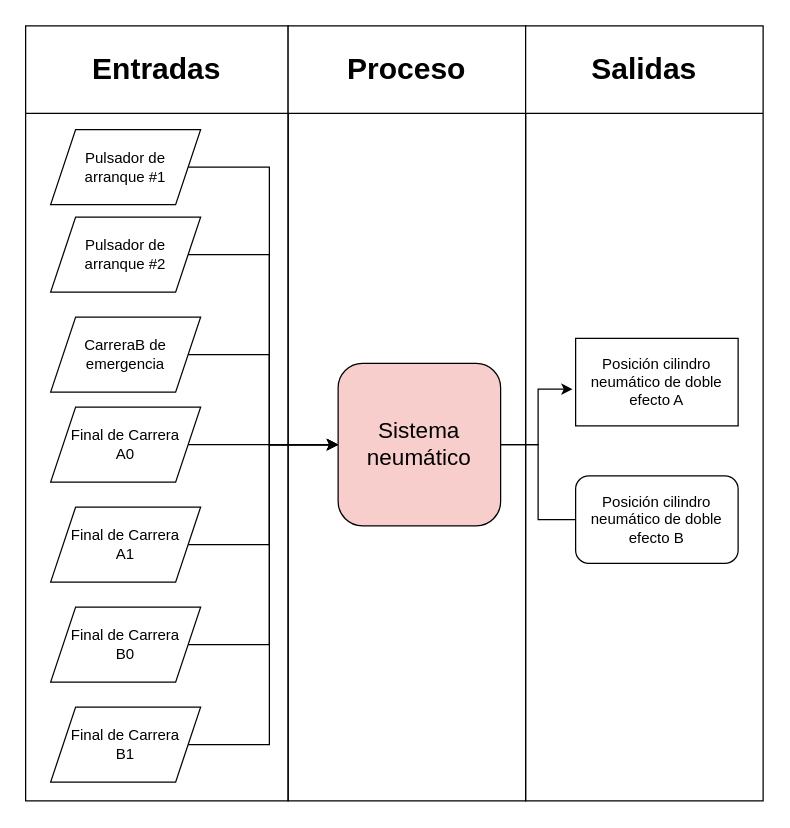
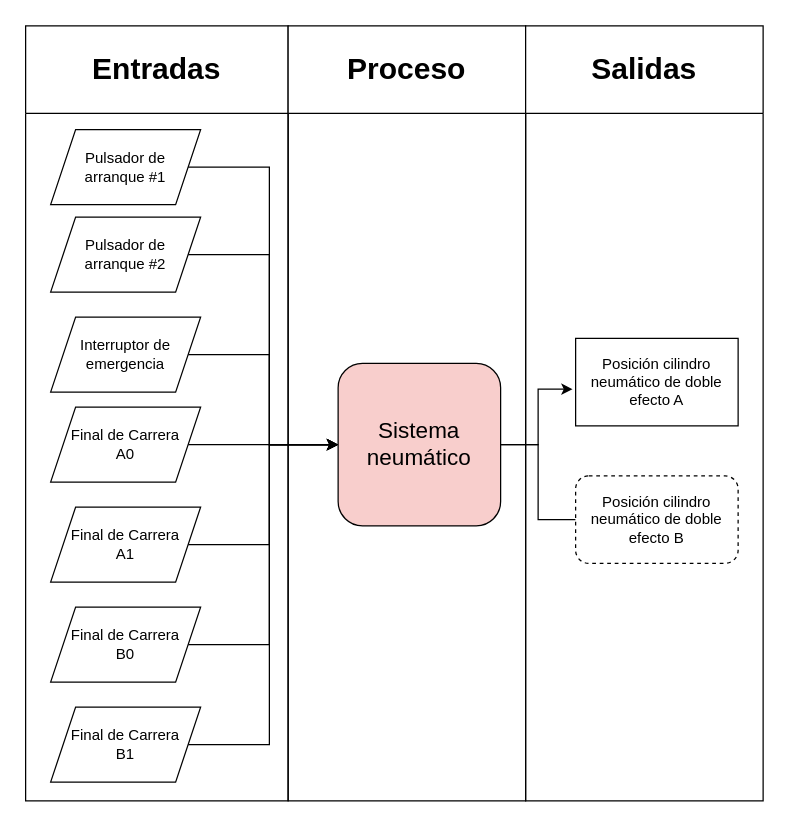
  <mxCell id="0" />
  <mxCell id="1" parent="0" />
  <mxCell id="2" style="edgeStyle=orthogonalEdgeStyle;rounded=0;orthogonalLoop=1;jettySize=auto;html=1;entryX=0;entryY=0.5;entryDx=0;entryDy=0;" edge="1" parent="1" source="3" target="18"><mxGeometry relative="1" as="geometry" /></mxCell>
  <mxCell id="3" value="Final de Carrera&lt;br style=&quot;border-color: var(--border-color);&quot;&gt;A0" style="shape=parallelogram;perimeter=parallelogramPerimeter;whiteSpace=wrap;html=1;fixedSize=1;" vertex="1" parent="1"><mxGeometry x="40" y="325" width="120" height="60" as="geometry" /></mxCell>
  <mxCell id="4" style="edgeStyle=orthogonalEdgeStyle;rounded=0;orthogonalLoop=1;jettySize=auto;html=1;entryX=0;entryY=0.5;entryDx=0;entryDy=0;" edge="1" parent="1" source="5" target="18"><mxGeometry relative="1" as="geometry" /></mxCell>
  <mxCell id="5" value="Final de Carrera &lt;br&gt;A1" style="shape=parallelogram;perimeter=parallelogramPerimeter;whiteSpace=wrap;html=1;fixedSize=1;" vertex="1" parent="1"><mxGeometry x="40" y="405" width="120" height="60" as="geometry" /></mxCell>
  <mxCell id="6" style="edgeStyle=orthogonalEdgeStyle;rounded=0;orthogonalLoop=1;jettySize=auto;html=1;entryX=0;entryY=0.5;entryDx=0;entryDy=0;" edge="1" parent="1" source="7" target="18"><mxGeometry relative="1" as="geometry" /></mxCell>
  <mxCell id="7" value="Final de Carrera&lt;br style=&quot;border-color: var(--border-color);&quot;&gt;B0" style="shape=parallelogram;perimeter=parallelogramPerimeter;whiteSpace=wrap;html=1;fixedSize=1;" vertex="1" parent="1"><mxGeometry x="40" y="485" width="120" height="60" as="geometry" /></mxCell>
  <mxCell id="8" style="edgeStyle=orthogonalEdgeStyle;rounded=0;orthogonalLoop=1;jettySize=auto;html=1;entryX=0;entryY=0.5;entryDx=0;entryDy=0;" edge="1" parent="1" source="9" target="18"><mxGeometry relative="1" as="geometry" /></mxCell>
  <mxCell id="9" value="Final de Carrera&lt;br style=&quot;border-color: var(--border-color);&quot;&gt;B1" style="shape=parallelogram;perimeter=parallelogramPerimeter;whiteSpace=wrap;html=1;fixedSize=1;" vertex="1" parent="1"><mxGeometry x="40" y="565" width="120" height="60" as="geometry" /></mxCell>
  <mxCell id="10" style="edgeStyle=orthogonalEdgeStyle;rounded=0;orthogonalLoop=1;jettySize=auto;html=1;entryX=0;entryY=0.5;entryDx=0;entryDy=0;" edge="1" parent="1" source="11" target="18"><mxGeometry relative="1" as="geometry" /></mxCell>
  <mxCell id="11" value="Pulsador de &lt;br&gt;arranque #1" style="shape=parallelogram;perimeter=parallelogramPerimeter;whiteSpace=wrap;html=1;fixedSize=1;" vertex="1" parent="1"><mxGeometry x="40" y="103" width="120" height="60" as="geometry" /></mxCell>
  <mxCell id="12" style="edgeStyle=orthogonalEdgeStyle;rounded=0;orthogonalLoop=1;jettySize=auto;html=1;entryX=0;entryY=0.5;entryDx=0;entryDy=0;endArrow=open;" edge="1" parent="1" source="13" target="18"><mxGeometry relative="1" as="geometry" /></mxCell>
  <mxCell id="13" value="Pulsador de&lt;br style=&quot;border-color: var(--border-color);&quot;&gt;arranque #2" style="shape=parallelogram;perimeter=parallelogramPerimeter;whiteSpace=wrap;html=1;fixedSize=1;" vertex="1" parent="1"><mxGeometry x="40" y="173" width="120" height="60" as="geometry" /></mxCell>
  <mxCell id="14" style="edgeStyle=orthogonalEdgeStyle;rounded=0;orthogonalLoop=1;jettySize=auto;html=1;entryX=0;entryY=0.5;entryDx=0;entryDy=0;" edge="1" parent="1" source="15" target="18"><mxGeometry relative="1" as="geometry" /></mxCell>
- <mxCell id="15" value="CarreraB de emergencia" style="shape=parallelogram;perimeter=parallelogramPerimeter;whiteSpace=wrap;html=1;fixedSize=1;" vertex="1" parent="1"><mxGeometry x="40" y="253" width="120" height="60" as="geometry" /></mxCell>
+ <mxCell id="15" value="Interruptor de emergencia" style="shape=parallelogram;perimeter=parallelogramPerimeter;whiteSpace=wrap;html=1;fixedSize=1;" vertex="1" parent="1"><mxGeometry x="40" y="253" width="120" height="60" as="geometry" /></mxCell>
  <mxCell id="16" style="edgeStyle=orthogonalEdgeStyle;rounded=0;orthogonalLoop=1;jettySize=auto;html=1;entryX=-0.019;entryY=0.58;entryDx=0;entryDy=0;entryPerimeter=0;" edge="1" parent="1" source="18" target="19"><mxGeometry relative="1" as="geometry" /></mxCell>
  <mxCell id="17" style="edgeStyle=orthogonalEdgeStyle;rounded=0;orthogonalLoop=1;jettySize=auto;html=1;entryX=0;entryY=0.5;entryDx=0;entryDy=0;endArrow=none;" edge="1" parent="1" source="18" target="20"><mxGeometry relative="1" as="geometry" /></mxCell>
  <mxCell id="18" value="&lt;font style=&quot;font-size: 18px;&quot;&gt;Sistema neumático&lt;/font&gt;" style="rounded=1;whiteSpace=wrap;html=1;fillColor=#f8cecc;" vertex="1" parent="1"><mxGeometry x="270" y="290" width="130" height="130" as="geometry" /></mxCell>
  <mxCell id="19" value="Posición cilindro neumático de doble efecto A" style="whiteSpace=wrap;html=1;rounded=0;" vertex="1" parent="1"><mxGeometry x="460" y="270" width="130" height="70" as="geometry" /></mxCell>
- <mxCell id="20" value="Posición cilindro neumático de doble efecto B" style="rounded=1;whiteSpace=wrap;html=1;" vertex="1" parent="1"><mxGeometry x="460" y="380" width="130" height="70" as="geometry" /></mxCell>
+ <mxCell id="20" value="Posición cilindro neumático de doble efecto B" style="rounded=1;whiteSpace=wrap;html=1;dashed=1;" vertex="1" parent="1"><mxGeometry x="460" y="380" width="130" height="70" as="geometry" /></mxCell>
  <mxCell id="21" value="&lt;font style=&quot;font-size: 24px;&quot;&gt;Entradas&lt;/font&gt;" style="swimlane;whiteSpace=wrap;html=1;startSize=70;" vertex="1" parent="1"><mxGeometry x="20" y="20" width="210" height="620" as="geometry"><mxRectangle x="210" y="120" width="140" height="70" as="alternateBounds" /></mxGeometry></mxCell>
  <mxCell id="22" value="&lt;font style=&quot;font-size: 24px;&quot;&gt;Proceso&lt;/font&gt;" style="swimlane;whiteSpace=wrap;html=1;startSize=70;" vertex="1" parent="1"><mxGeometry x="230" y="20" width="190" height="620" as="geometry" /></mxCell>
  <mxCell id="23" value="&lt;font style=&quot;font-size: 24px;&quot;&gt;Salidas&lt;/font&gt;" style="swimlane;whiteSpace=wrap;html=1;startSize=70;" vertex="1" parent="1"><mxGeometry x="420" y="20" width="190" height="620" as="geometry" /></mxCell>
